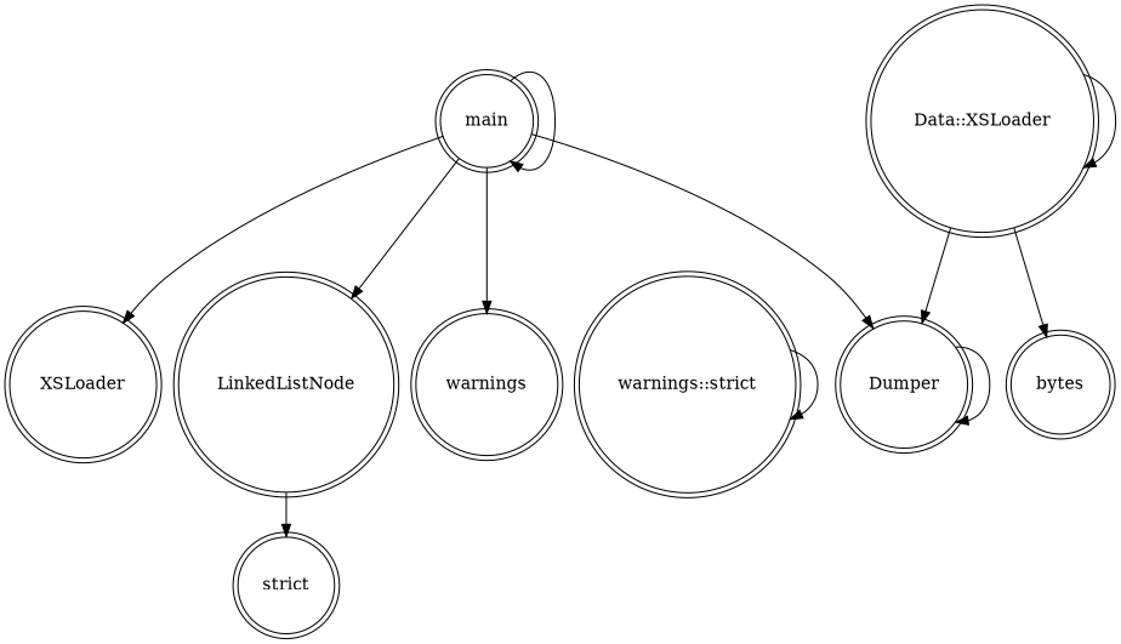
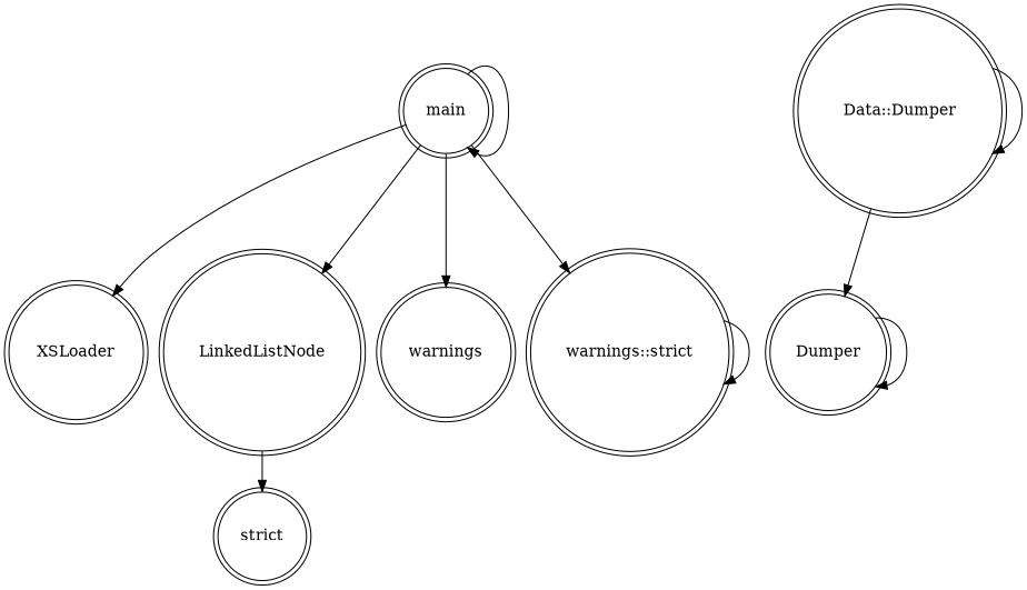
  digraph {
    node [shape=doublecircle]
    main
    n2 [label=Dumper]
    XSLoader
    LinkedListNode
    warnings
-   "Data::Dumper" [label="Data::XSLoader"]
-   bytes
+   "Data::Dumper"
    "strict"
    n9 [label="warnings::strict"]
    main -> main
-   main -> n2
+   main -> n9
    main -> XSLoader
    main -> LinkedListNode
    main -> warnings
    n2 -> n2
    LinkedListNode -> "strict"
    "Data::Dumper" -> n2
    "Data::Dumper" -> "Data::Dumper"
-   "Data::Dumper" -> bytes
    n9 -> n9
  }
